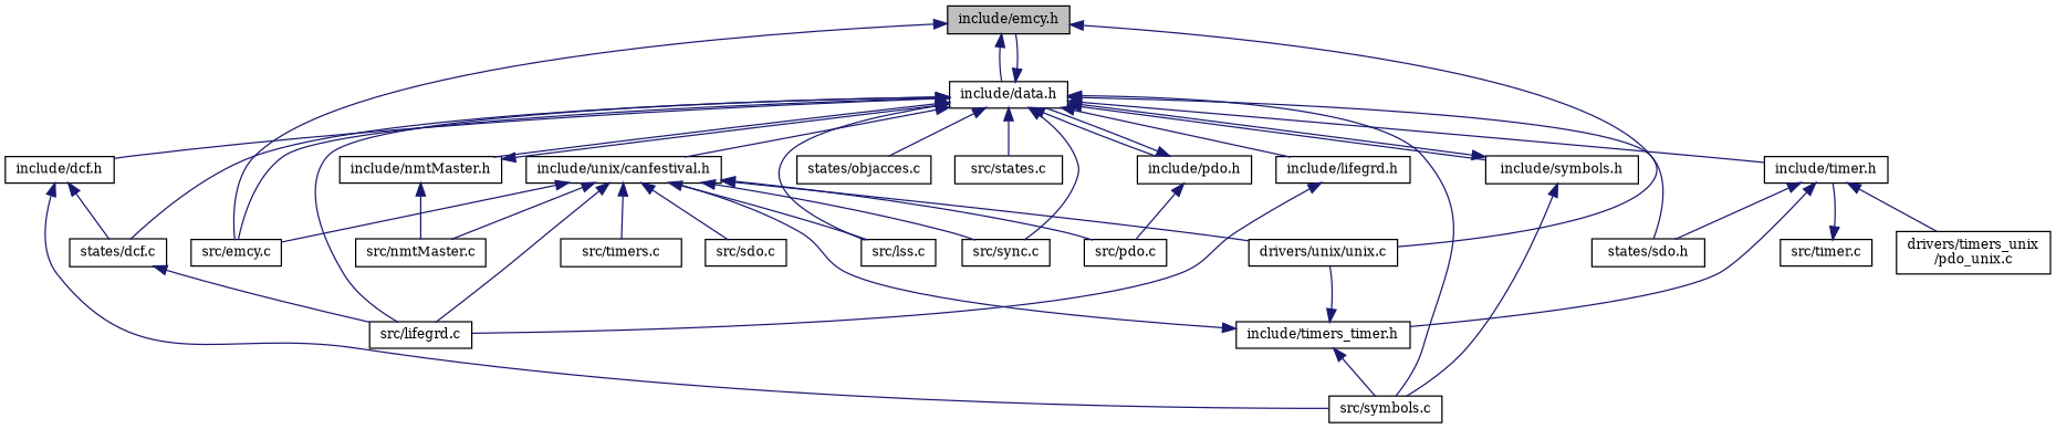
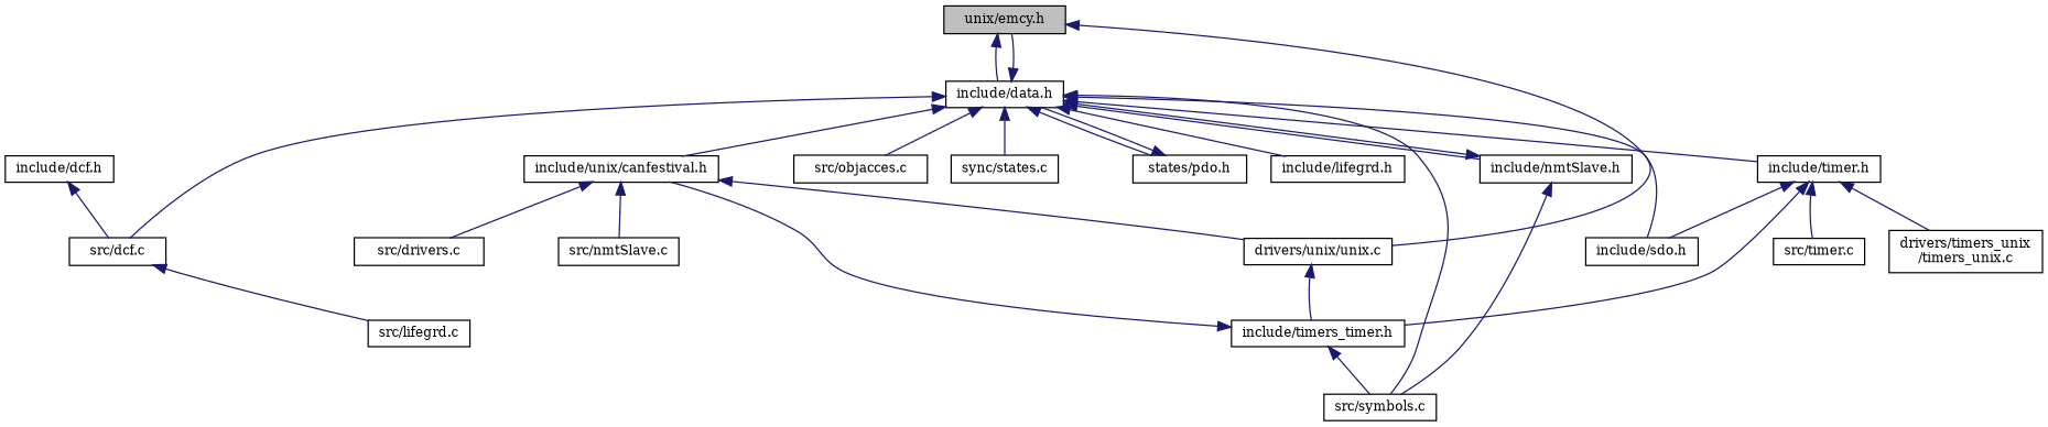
  digraph {
    fontname="DejaVu Serif"
    node [color=black fillcolor=white fontname="DejaVu Serif" fontsize=10 shape=record style=filled]
    edge [color=midnightblue dir=back fontname="DejaVu Serif" fontsize=10 labelfontname=FreeSans labelfontsize=10 style=solid]
-   n1 [fillcolor=grey75 fontcolor=black height=0.2 label="include/emcy.h" width=0.4]
+   n1 [fillcolor=grey75 fontcolor=black height=0.2 label="unix/emcy.h" width=0.4]
    n2 [height=0.2 label="include/data.h" width=0.4]
-   n3 [height=0.2 label="src/emcy.c" width=0.4]
    n4 [height=0.2 label="drivers/unix/unix.c" width=0.4]
    n5 [height=0.2 label="include/unix/canfestival.h" width=0.4]
    n6 [height=0.2 label="src/lifegrd.c" width=0.4]
-   n7 [height=0.2 label="src/lss.c" width=0.4]
-   n8 [height=0.2 label="src/sync.c" width=0.4]
    n9 [height=0.2 label="include/timer.h" width=0.4]
-   n10 [height=0.2 label="states/sdo.h" width=0.4]
+   n10 [height=0.2 label="include/sdo.h" width=0.4]
    n11 [height=0.2 label="src/symbols.c" width=0.4]
-   n12 [height=0.2 label="include/pdo.h" width=0.4]
+   n12 [height=0.2 label="states/pdo.h" width=0.4]
    n13 [height=0.2 label="include/lifegrd.h" width=0.4]
-   n14 [height=0.2 label="include/symbols.h" width=0.4]
-   n15 [height=0.2 label="include/nmtMaster.h" width=0.4]
+   n14 [height=0.2 label="include/nmtSlave.h" width=0.4]
    n16 [height=0.2 label="include/dcf.h" width=0.4]
-   n17 [height=0.2 label="states/dcf.c" width=0.4]
-   n18 [height=0.2 label="states/objacces.c" width=0.4]
-   n19 [height=0.2 label="src/states.c" width=0.4]
-   n20 [height=0.2 label="src/nmtMaster.c" width=0.4]
-   n21 [height=0.2 label="src/timers.c" width=0.4]
-   n22 [height=0.2 label="src/pdo.c" width=0.4]
-   n23 [height=0.2 label="src/sdo.c" width=0.4]
+   n17 [height=0.2 label="src/dcf.c" width=0.4]
+   n18 [height=0.2 label="src/objacces.c" width=0.4]
+   n19 [height=0.2 label="sync/states.c" width=0.4]
+   n20 [height=0.2 label="src/drivers.c" width=0.4]
+   n21 [height=0.2 label="src/nmtSlave.c" width=0.4]
    n24 [height=0.2 label="include/timers_timer.h" width=0.4]
    n25 [height=0.2 label="src/timer.c" width=0.4]
-   n26 [height=0.2 label="drivers/timers_unix\l/pdo_unix.c" width=0.4]
+   n26 [height=0.2 label="drivers/timers_unix\l/timers_unix.c" width=0.4]
    n1 -> n2
-   n1 -> n3
    n1 -> n4
    n2 -> n1
-   n2 -> n3
    n2 -> n5
-   n2 -> n6
-   n2 -> n7
-   n2 -> n8
    n2 -> n9
    n2 -> n10
    n2 -> n11
    n2 -> n12
    n2 -> n13
    n2 -> n14
-   n2 -> n15
-   n2 -> n16
    n2 -> n17
    n2 -> n18
    n2 -> n19
-   n5 -> n3
    n5 -> n4
-   n5 -> n6
-   n5 -> n7
-   n5 -> n8
    n5 -> n20
    n5 -> n21
-   n5 -> n22
-   n5 -> n23
    n9 -> n10
    n9 -> n24
-   n25 -> n9
+   n9 -> n25
    n9 -> n26
    n12 -> n2
-   n12 -> n22
-   n13 -> n6
    n14 -> n2
    n14 -> n11
-   n15 -> n2
-   n15 -> n20
-   n16 -> n11
    n16 -> n17
    n17 -> n6
-   n24 -> n4
+   n4 -> n24
    n24 -> n5
    n24 -> n11
  }
